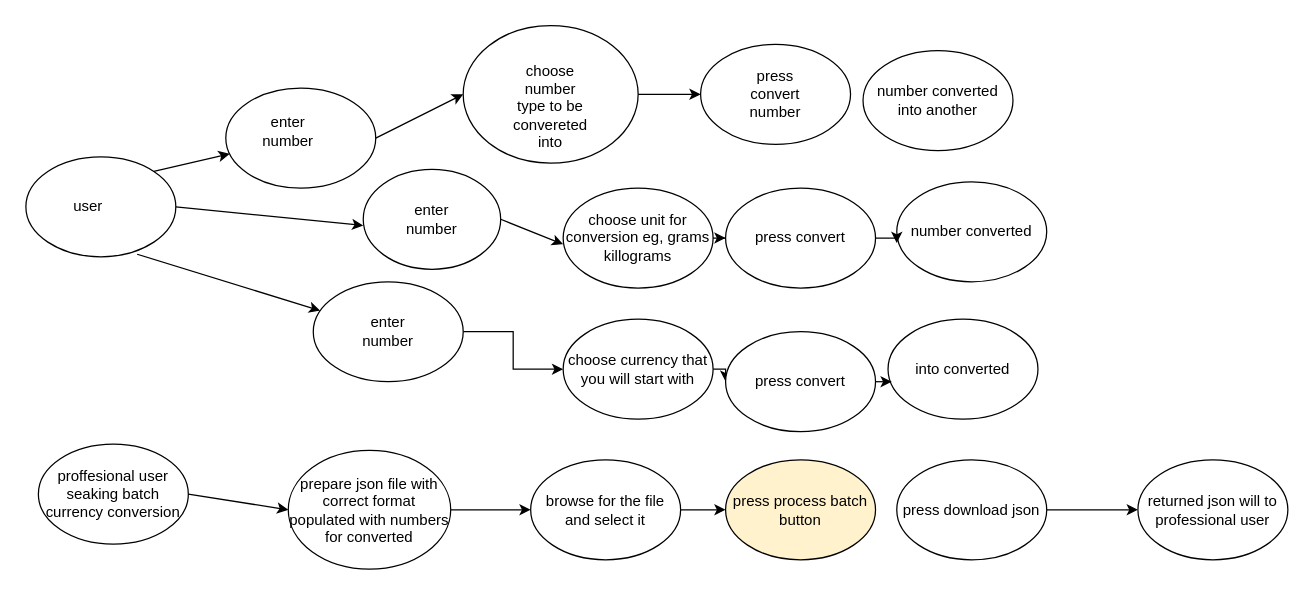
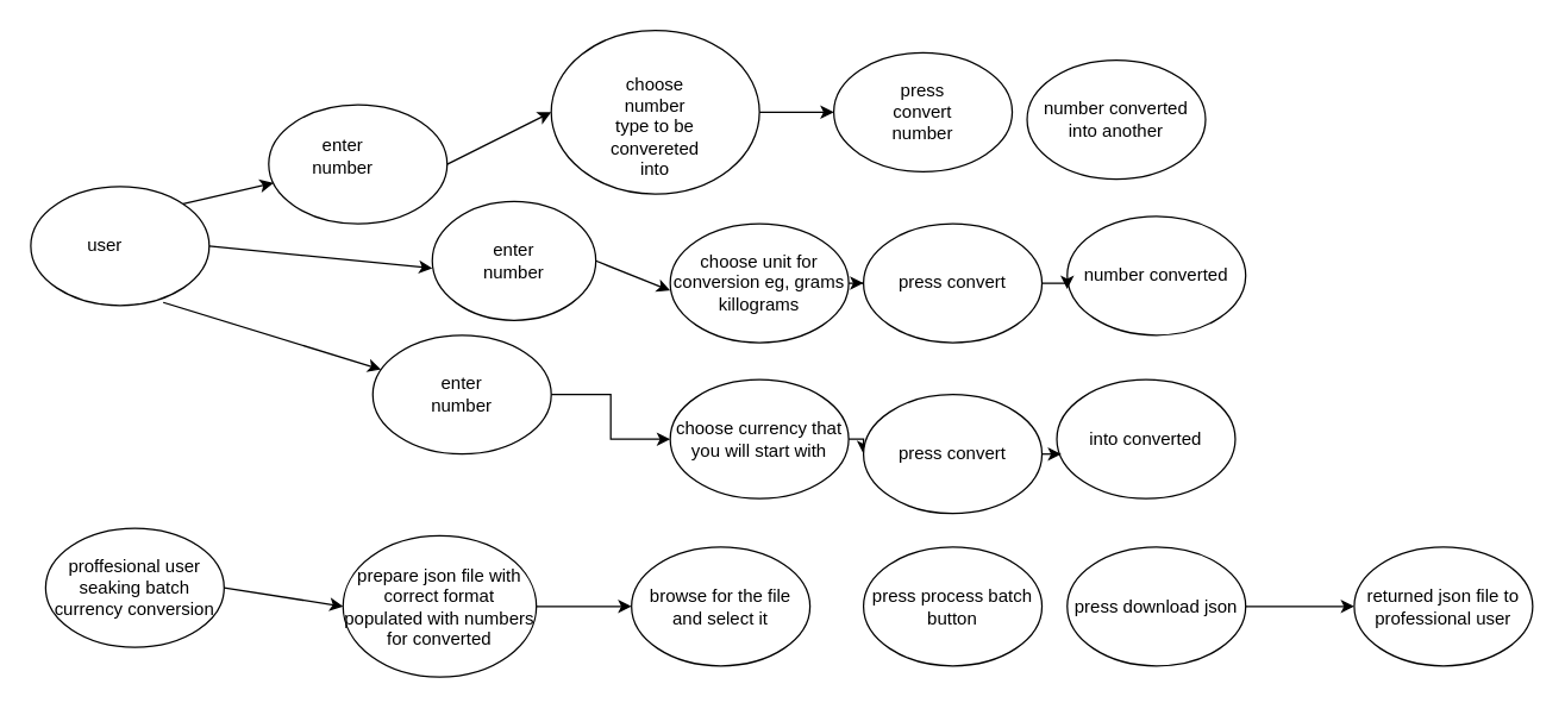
  <mxCell id="0" />
  <mxCell id="1" parent="0" />
  <mxCell id="2" style="edgeStyle=orthogonalEdgeStyle;rounded=0;orthogonalLoop=1;jettySize=auto;html=1;exitX=1;exitY=0.5;exitDx=0;exitDy=0;" edge="1" parent="1" source="3" target="37"><mxGeometry relative="1" as="geometry" /></mxCell>
  <mxCell id="3" value="prepare json file with correct format populated with numbers for converted" style="ellipse;whiteSpace=wrap;html=1;" vertex="1" parent="1"><mxGeometry x="230" y="360" width="130" height="95" as="geometry" /></mxCell>
  <mxCell id="4" value="" style="ellipse;whiteSpace=wrap;html=1;" vertex="1" parent="1"><mxGeometry x="20" y="125" width="120" height="80" as="geometry" /></mxCell>
  <mxCell id="5" value="proffesional user seaking batch currency conversion" style="ellipse;whiteSpace=wrap;html=1;" vertex="1" parent="1"><mxGeometry x="30" y="355" width="120" height="80" as="geometry" /></mxCell>
  <mxCell id="6" value="user" style="text;html=1;align=center;verticalAlign=middle;whiteSpace=wrap;rounded=0;" vertex="1" parent="1"><mxGeometry x="40" y="150" width="60" height="30" as="geometry" /></mxCell>
  <mxCell id="7" value="" style="endArrow=classic;html=1;rounded=0;exitX=1;exitY=0;exitDx=0;exitDy=0;" edge="1" parent="1" source="4" target="8"><mxGeometry width="50" height="50" relative="1" as="geometry"><mxPoint x="400" y="245" as="sourcePoint" /><mxPoint x="290" y="85" as="targetPoint" /></mxGeometry></mxCell>
  <mxCell id="8" value="" style="ellipse;whiteSpace=wrap;html=1;" vertex="1" parent="1"><mxGeometry x="180" y="70" width="120" height="80" as="geometry" /></mxCell>
  <mxCell id="9" value="enter number" style="text;html=1;align=center;verticalAlign=middle;whiteSpace=wrap;rounded=0;" vertex="1" parent="1"><mxGeometry x="200" y="90" width="60" height="30" as="geometry" /></mxCell>
  <mxCell id="10" value="" style="endArrow=classic;html=1;rounded=0;exitX=1;exitY=0.5;exitDx=0;exitDy=0;entryX=0;entryY=0.5;entryDx=0;entryDy=0;" edge="1" parent="1" source="4"><mxGeometry width="50" height="50" relative="1" as="geometry"><mxPoint x="400" y="245" as="sourcePoint" /><mxPoint x="290" y="180" as="targetPoint" /></mxGeometry></mxCell>
  <mxCell id="11" value="" style="endArrow=classic;html=1;rounded=0;exitX=0.742;exitY=0.975;exitDx=0;exitDy=0;exitPerimeter=0;" edge="1" parent="1" source="4" target="13"><mxGeometry width="50" height="50" relative="1" as="geometry"><mxPoint x="400" y="245" as="sourcePoint" /><mxPoint x="270" y="275" as="targetPoint" /></mxGeometry></mxCell>
  <mxCell id="12" style="edgeStyle=orthogonalEdgeStyle;rounded=0;orthogonalLoop=1;jettySize=auto;html=1;exitX=1;exitY=0.5;exitDx=0;exitDy=0;" edge="1" parent="1" source="13" target="31"><mxGeometry relative="1" as="geometry" /></mxCell>
  <mxCell id="13" value="" style="ellipse;whiteSpace=wrap;html=1;" vertex="1" parent="1"><mxGeometry x="250" y="225" width="120" height="80" as="geometry" /></mxCell>
  <mxCell id="14" value="" style="ellipse;whiteSpace=wrap;html=1;" vertex="1" parent="1"><mxGeometry x="290" y="135" width="110" height="80" as="geometry" /></mxCell>
  <mxCell id="15" value="enter number" style="text;html=1;align=center;verticalAlign=middle;whiteSpace=wrap;rounded=0;" vertex="1" parent="1"><mxGeometry x="315" y="160" width="60" height="30" as="geometry" /></mxCell>
  <mxCell id="16" value="enter number" style="text;html=1;align=center;verticalAlign=middle;whiteSpace=wrap;rounded=0;" vertex="1" parent="1"><mxGeometry x="280" y="250" width="60" height="30" as="geometry" /></mxCell>
  <mxCell id="17" value="" style="ellipse;whiteSpace=wrap;html=1;" vertex="1" parent="1"><mxGeometry x="370" y="20" width="140" height="110" as="geometry" /></mxCell>
  <mxCell id="18" value="" style="endArrow=classic;html=1;rounded=0;exitX=1;exitY=0.5;exitDx=0;exitDy=0;entryX=0;entryY=0.5;entryDx=0;entryDy=0;" edge="1" parent="1" source="8" target="17"><mxGeometry width="50" height="50" relative="1" as="geometry"><mxPoint x="400" y="245" as="sourcePoint" /><mxPoint x="450" y="195" as="targetPoint" /></mxGeometry></mxCell>
  <mxCell id="19" style="edgeStyle=orthogonalEdgeStyle;rounded=0;orthogonalLoop=1;jettySize=auto;html=1;exitX=1;exitY=0.5;exitDx=0;exitDy=0;" edge="1" parent="1" source="20" target="27"><mxGeometry relative="1" as="geometry" /></mxCell>
  <mxCell id="20" value="choose unit for conversion eg, grams killograms" style="ellipse;whiteSpace=wrap;html=1;" vertex="1" parent="1"><mxGeometry x="450" y="150" width="120" height="80" as="geometry" /></mxCell>
  <mxCell id="21" value="" style="endArrow=classic;html=1;rounded=0;exitX=1;exitY=0.5;exitDx=0;exitDy=0;" edge="1" parent="1" source="14"><mxGeometry width="50" height="50" relative="1" as="geometry"><mxPoint x="400" y="245" as="sourcePoint" /><mxPoint x="450" y="195" as="targetPoint" /></mxGeometry></mxCell>
  <mxCell id="22" value="choose number type to be convereted into" style="text;html=1;align=center;verticalAlign=middle;whiteSpace=wrap;rounded=0;" vertex="1" parent="1"><mxGeometry x="410" y="70" width="60" height="30" as="geometry" /></mxCell>
  <mxCell id="23" value="" style="ellipse;whiteSpace=wrap;html=1;" vertex="1" parent="1"><mxGeometry x="560" y="35" width="120" height="80" as="geometry" /></mxCell>
  <mxCell id="24" value="press convert number" style="text;html=1;align=center;verticalAlign=middle;whiteSpace=wrap;rounded=0;" vertex="1" parent="1"><mxGeometry x="590" y="60" width="60" height="30" as="geometry" /></mxCell>
  <mxCell id="25" value="" style="endArrow=classic;html=1;rounded=0;exitX=1;exitY=0.5;exitDx=0;exitDy=0;" edge="1" parent="1" source="17" target="23"><mxGeometry width="50" height="50" relative="1" as="geometry"><mxPoint x="400" y="245" as="sourcePoint" /><mxPoint x="450" y="195" as="targetPoint" /></mxGeometry></mxCell>
  <mxCell id="26" value="number converted into another" style="ellipse;whiteSpace=wrap;html=1;" vertex="1" parent="1"><mxGeometry x="690" y="40" width="120" height="80" as="geometry" /></mxCell>
  <mxCell id="27" value="press convert" style="ellipse;whiteSpace=wrap;html=1;" vertex="1" parent="1"><mxGeometry x="580" y="150" width="120" height="80" as="geometry" /></mxCell>
  <mxCell id="28" value="number converted" style="ellipse;whiteSpace=wrap;html=1;" vertex="1" parent="1"><mxGeometry x="717" y="145" width="120" height="80" as="geometry" /></mxCell>
  <mxCell id="29" style="edgeStyle=orthogonalEdgeStyle;rounded=0;orthogonalLoop=1;jettySize=auto;html=1;exitX=1;exitY=0.5;exitDx=0;exitDy=0;entryX=0;entryY=0.613;entryDx=0;entryDy=0;entryPerimeter=0;" edge="1" parent="1" source="27" target="28"><mxGeometry relative="1" as="geometry" /></mxCell>
  <mxCell id="30" style="edgeStyle=orthogonalEdgeStyle;rounded=0;orthogonalLoop=1;jettySize=auto;html=1;exitX=1;exitY=0.5;exitDx=0;exitDy=0;entryX=0;entryY=0.5;entryDx=0;entryDy=0;" edge="1" parent="1" source="31" target="32"><mxGeometry relative="1" as="geometry" /></mxCell>
  <mxCell id="31" value="choose currency that you will start with" style="ellipse;whiteSpace=wrap;html=1;" vertex="1" parent="1"><mxGeometry x="450" y="255" width="120" height="80" as="geometry" /></mxCell>
  <mxCell id="32" value="press convert" style="ellipse;whiteSpace=wrap;html=1;" vertex="1" parent="1"><mxGeometry x="580" y="265" width="120" height="80" as="geometry" /></mxCell>
  <mxCell id="33" value="into converted" style="ellipse;whiteSpace=wrap;html=1;" vertex="1" parent="1"><mxGeometry x="710" y="255" width="120" height="80" as="geometry" /></mxCell>
  <mxCell id="34" style="edgeStyle=orthogonalEdgeStyle;rounded=0;orthogonalLoop=1;jettySize=auto;html=1;exitX=1;exitY=0.5;exitDx=0;exitDy=0;entryX=0.025;entryY=0.613;entryDx=0;entryDy=0;entryPerimeter=0;" edge="1" parent="1" source="32" target="33"><mxGeometry relative="1" as="geometry" /></mxCell>
  <mxCell id="35" value="" style="endArrow=classic;html=1;rounded=0;exitX=1;exitY=0.5;exitDx=0;exitDy=0;entryX=0;entryY=0.5;entryDx=0;entryDy=0;" edge="1" parent="1" source="5" target="3"><mxGeometry width="50" height="50" relative="1" as="geometry"><mxPoint x="400" y="245" as="sourcePoint" /><mxPoint x="450" y="195" as="targetPoint" /></mxGeometry></mxCell>
- <mxCell id="36" style="edgeStyle=orthogonalEdgeStyle;rounded=0;orthogonalLoop=1;jettySize=auto;html=1;exitX=1;exitY=0.5;exitDx=0;exitDy=0;" edge="1" parent="1" source="37" target="38"><mxGeometry relative="1" as="geometry" /></mxCell>
  <mxCell id="37" value="browse for the file and select it" style="ellipse;whiteSpace=wrap;html=1;" vertex="1" parent="1"><mxGeometry x="424" y="367.5" width="120" height="80" as="geometry" /></mxCell>
- <mxCell id="38" value="press process batch button" style="ellipse;whiteSpace=wrap;html=1;fillColor=#fff2cc;" vertex="1" parent="1"><mxGeometry x="580" y="367.5" width="120" height="80" as="geometry" /></mxCell>
+ <mxCell id="38" value="press process batch button" style="ellipse;whiteSpace=wrap;html=1;" vertex="1" parent="1"><mxGeometry x="580" y="367.5" width="120" height="80" as="geometry" /></mxCell>
  <mxCell id="39" value="press download json" style="ellipse;whiteSpace=wrap;html=1;" vertex="1" parent="1"><mxGeometry x="717" y="367.5" width="120" height="80" as="geometry" /></mxCell>
- <mxCell id="40" value="returned json will to professional user" style="ellipse;whiteSpace=wrap;html=1;" vertex="1" parent="1"><mxGeometry x="910" y="367.5" width="120" height="80" as="geometry" /></mxCell>
+ <mxCell id="40" value="returned json file to professional user" style="ellipse;whiteSpace=wrap;html=1;" vertex="1" parent="1"><mxGeometry x="910" y="367.5" width="120" height="80" as="geometry" /></mxCell>
  <mxCell id="41" value="" style="endArrow=classic;html=1;rounded=0;exitX=1;exitY=0.5;exitDx=0;exitDy=0;entryX=0;entryY=0.5;entryDx=0;entryDy=0;" edge="1" parent="1" source="39" target="40"><mxGeometry width="50" height="50" relative="1" as="geometry"><mxPoint x="640" y="245" as="sourcePoint" /><mxPoint x="690" y="195" as="targetPoint" /></mxGeometry></mxCell>
